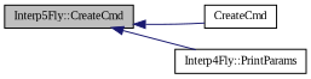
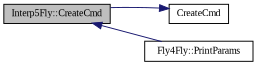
  digraph {
    fontname="Liberation Serif"
    rankdir=LR
    node [color=black fillcolor=white fontname="Liberation Serif" fontsize=10 shape=record style=filled]
    edge [color=midnightblue dir=back fontname="Liberation Serif" fontsize=10 labelfontname=FreeSans labelfontsize=10 style=solid]
    n1 [fillcolor=grey75 fontcolor=black height=0.2 label="Interp5Fly::CreateCmd" width=0.4]
    n2 [height=0.2 label=CreateCmd width=0.4]
-   n3 [height=0.2 label="Interp4Fly::PrintParams" width=0.4]
-   n1 -> n2
+   n3 [height=0.2 label="Fly4Fly::PrintParams" width=0.4]
+   n2 -> n1
    n1 -> n3
  }
